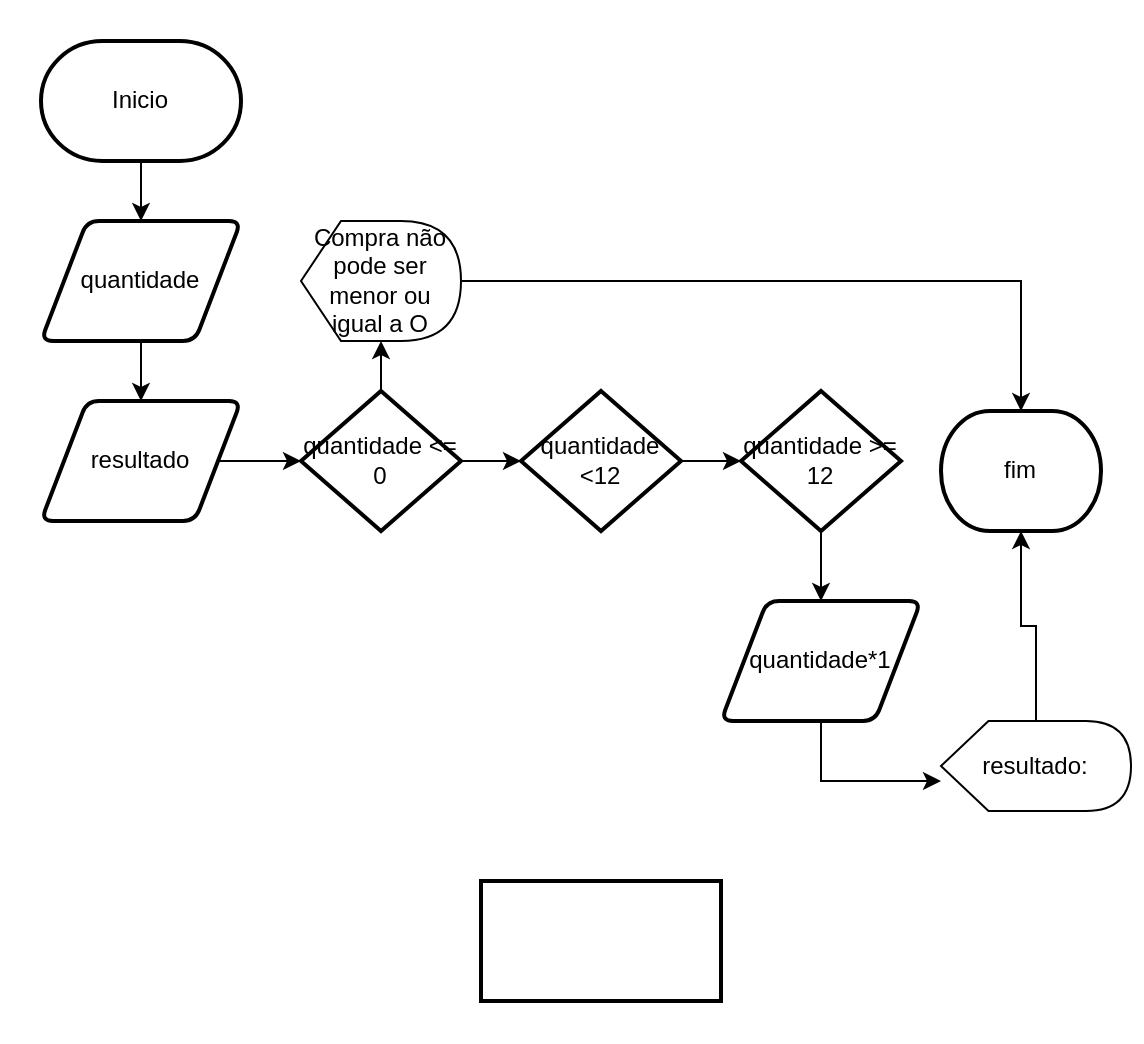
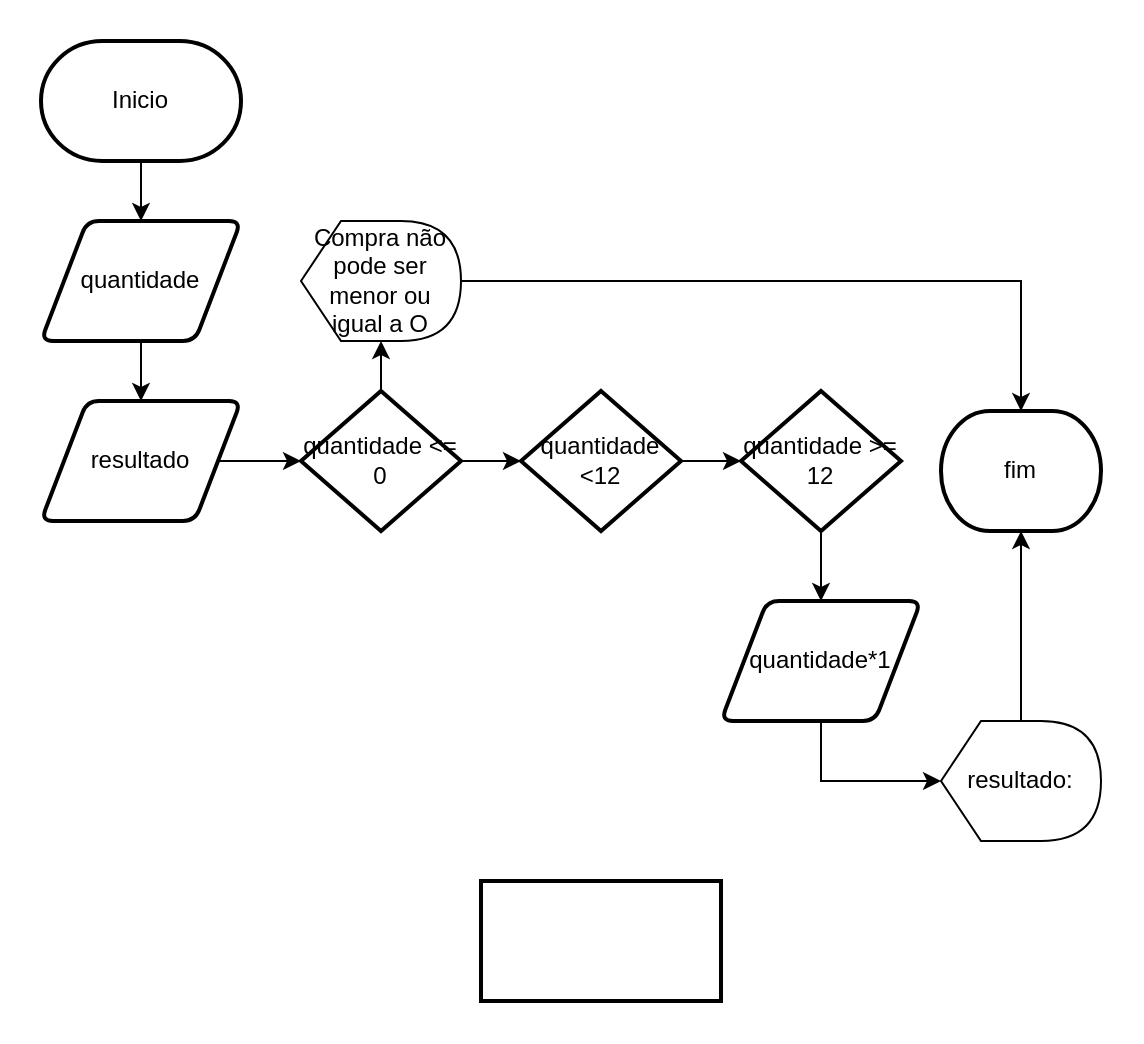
  <mxCell id="0" />
  <mxCell id="1" parent="0" />
  <mxCell id="2" style="edgeStyle=orthogonalEdgeStyle;rounded=0;orthogonalLoop=1;jettySize=auto;html=1;" parent="1" source="3" edge="1"><mxGeometry relative="1" as="geometry"><mxPoint x="70" y="110" as="targetPoint" /></mxGeometry></mxCell>
  <mxCell id="3" value="Inicio" style="strokeWidth=2;html=1;shape=mxgraph.flowchart.terminator;whiteSpace=wrap;" parent="1" vertex="1"><mxGeometry x="20" y="20" width="100" height="60" as="geometry" /></mxCell>
  <mxCell id="4" style="edgeStyle=orthogonalEdgeStyle;rounded=0;orthogonalLoop=1;jettySize=auto;html=1;" parent="1" source="5" edge="1"><mxGeometry relative="1" as="geometry"><mxPoint x="70" y="200" as="targetPoint" /></mxGeometry></mxCell>
  <mxCell id="5" value="quantidade" style="shape=parallelogram;html=1;strokeWidth=2;perimeter=parallelogramPerimeter;whiteSpace=wrap;rounded=1;arcSize=12;size=0.23;" parent="1" vertex="1"><mxGeometry x="20" y="110" width="100" height="60" as="geometry" /></mxCell>
  <mxCell id="6" style="edgeStyle=orthogonalEdgeStyle;rounded=0;orthogonalLoop=1;jettySize=auto;html=1;" parent="1" source="7" edge="1"><mxGeometry relative="1" as="geometry"><mxPoint x="150" y="230" as="targetPoint" /></mxGeometry></mxCell>
  <mxCell id="7" value="resultado" style="shape=parallelogram;html=1;strokeWidth=2;perimeter=parallelogramPerimeter;whiteSpace=wrap;rounded=1;arcSize=12;size=0.23;" parent="1" vertex="1"><mxGeometry x="20" y="200" width="100" height="60" as="geometry" /></mxCell>
  <mxCell id="8" style="edgeStyle=orthogonalEdgeStyle;rounded=0;orthogonalLoop=1;jettySize=auto;html=1;" parent="1" source="11" edge="1"><mxGeometry relative="1" as="geometry"><mxPoint x="260" y="230" as="targetPoint" /></mxGeometry></mxCell>
  <mxCell id="9" style="edgeStyle=orthogonalEdgeStyle;rounded=0;orthogonalLoop=1;jettySize=auto;html=1;entryX=0.5;entryY=0;entryDx=0;entryDy=0;entryPerimeter=0;" parent="1" source="21" target="20" edge="1"><mxGeometry relative="1" as="geometry"><mxPoint x="510" y="200" as="targetPoint" /><Array as="points"><mxPoint x="510" y="140" /></Array></mxGeometry></mxCell>
  <mxCell id="10" style="edgeStyle=orthogonalEdgeStyle;rounded=0;orthogonalLoop=1;jettySize=auto;html=1;" parent="1" source="11" edge="1"><mxGeometry relative="1" as="geometry"><mxPoint x="190" y="170" as="targetPoint" /></mxGeometry></mxCell>
  <mxCell id="11" value="quantidade &amp;lt;= 0" style="strokeWidth=2;html=1;shape=mxgraph.flowchart.decision;whiteSpace=wrap;" parent="1" vertex="1"><mxGeometry x="150" y="195" width="80" height="70" as="geometry" /></mxCell>
  <mxCell id="12" style="edgeStyle=orthogonalEdgeStyle;rounded=0;orthogonalLoop=1;jettySize=auto;html=1;" parent="1" source="13" edge="1"><mxGeometry relative="1" as="geometry"><mxPoint x="370" y="230" as="targetPoint" /></mxGeometry></mxCell>
  <mxCell id="13" value="quantidade &amp;lt;12" style="strokeWidth=2;html=1;shape=mxgraph.flowchart.decision;whiteSpace=wrap;" parent="1" vertex="1"><mxGeometry x="260" y="195" width="80" height="70" as="geometry" /></mxCell>
  <mxCell id="14" value="" style="edgeStyle=orthogonalEdgeStyle;rounded=0;orthogonalLoop=1;jettySize=auto;html=1;entryX=0.5;entryY=0;entryDx=0;entryDy=0;entryPerimeter=0;" parent="1" source="15" target="17" edge="1"><mxGeometry relative="1" as="geometry"><mxPoint x="410" y="290" as="targetPoint" /></mxGeometry></mxCell>
  <mxCell id="15" value="quantidade &amp;gt;= 12" style="strokeWidth=2;html=1;shape=mxgraph.flowchart.decision;whiteSpace=wrap;" parent="1" vertex="1"><mxGeometry x="370" y="195" width="80" height="70" as="geometry" /></mxCell>
  <mxCell id="16" style="edgeStyle=orthogonalEdgeStyle;rounded=0;orthogonalLoop=1;jettySize=auto;html=1;" parent="1" target="19" edge="1"><mxGeometry relative="1" as="geometry"><mxPoint x="470" y="380" as="targetPoint" /><mxPoint x="410" y="350" as="sourcePoint" /><Array as="points"><mxPoint x="410" y="390" /></Array></mxGeometry></mxCell>
  <mxCell id="17" value="quantidade*1" style="shape=parallelogram;html=1;strokeWidth=2;perimeter=parallelogramPerimeter;whiteSpace=wrap;rounded=1;arcSize=12;size=0.23;" parent="1" vertex="1"><mxGeometry x="360" y="300" width="100" height="60" as="geometry" /></mxCell>
  <mxCell id="18" style="edgeStyle=orthogonalEdgeStyle;rounded=0;orthogonalLoop=1;jettySize=auto;html=1;entryX=0.5;entryY=1;entryDx=0;entryDy=0;entryPerimeter=0;" parent="1" source="19" target="20" edge="1"><mxGeometry relative="1" as="geometry"><mxPoint x="520" y="320" as="targetPoint" /></mxGeometry></mxCell>
- <mxCell id="19" value="resultado:" style="shape=display;whiteSpace=wrap;html=1;" parent="1" vertex="1"><mxGeometry x="470" y="360" width="95" height="45" as="geometry" /></mxCell>
+ <mxCell id="19" value="resultado:" style="shape=display;whiteSpace=wrap;html=1;" parent="1" vertex="1"><mxGeometry x="470" y="360" width="80" height="60" as="geometry" /></mxCell>
  <mxCell id="20" value="fim" style="strokeWidth=2;html=1;shape=mxgraph.flowchart.terminator;whiteSpace=wrap;" parent="1" vertex="1"><mxGeometry x="470" y="205" width="80" height="60" as="geometry" /></mxCell>
  <mxCell id="21" value="Compra não pode ser menor ou igual a O" style="shape=display;whiteSpace=wrap;html=1;" parent="1" vertex="1"><mxGeometry x="150" y="110" width="80" height="60" as="geometry" /></mxCell>
  <mxCell id="22" value="" style="rounded=0;whiteSpace=wrap;html=1;strokeWidth=2;" parent="1" vertex="1"><mxGeometry x="240" y="440" width="120" height="60" as="geometry" /></mxCell>
